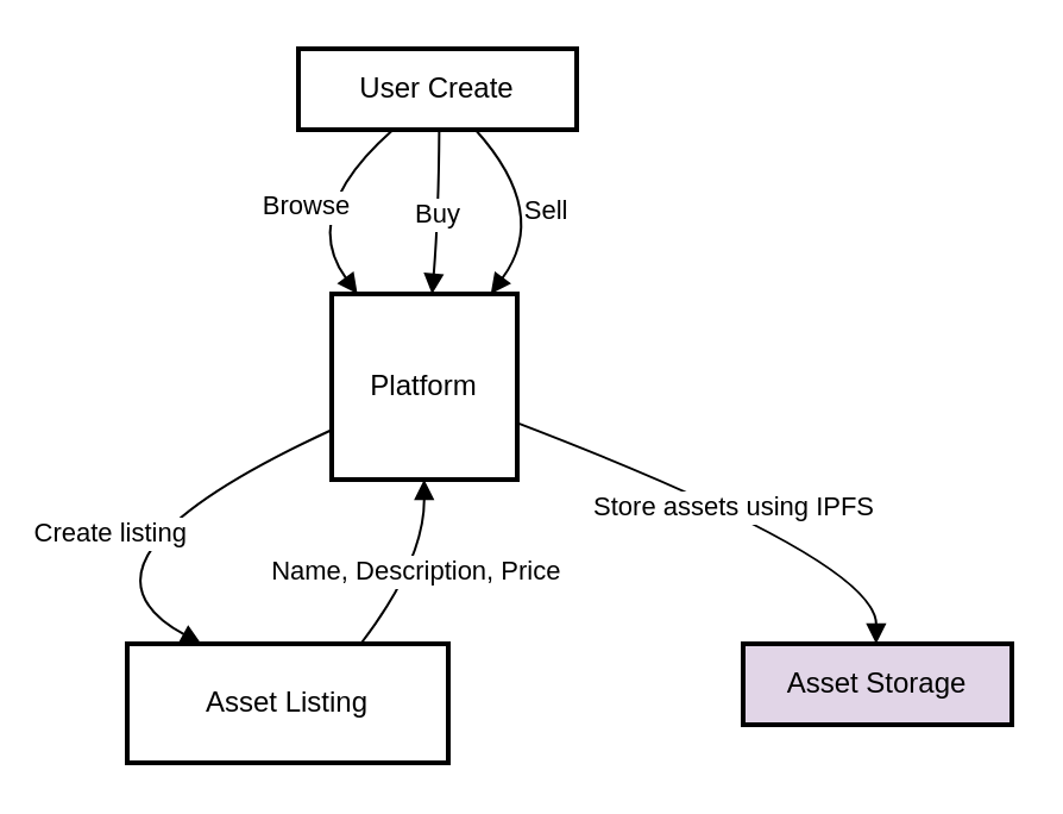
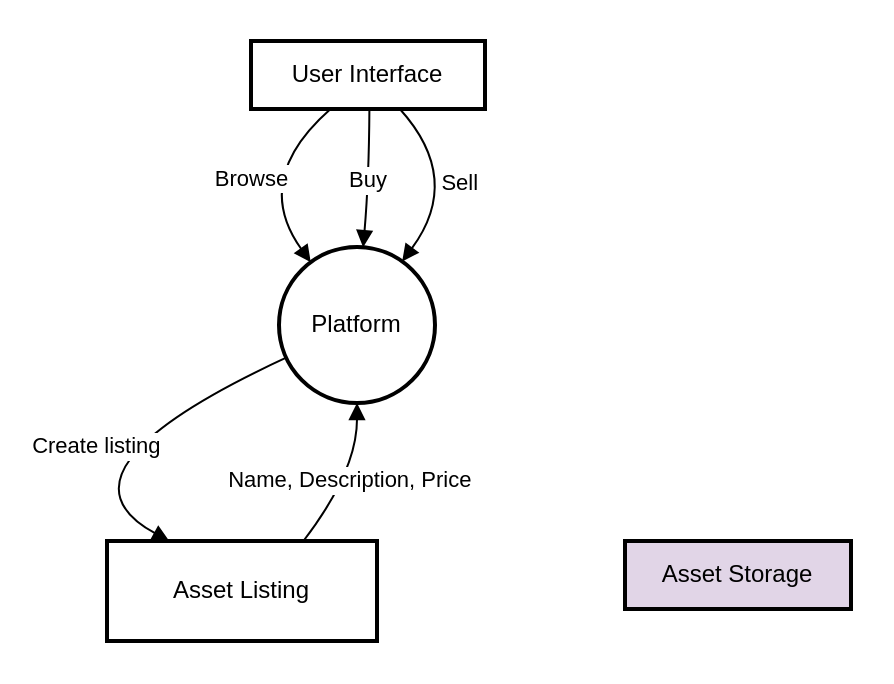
  <mxCell id="0" />
  <mxCell id="1" parent="0" />
- <mxCell id="2" value="User Create" style="whiteSpace=wrap;strokeWidth=2;" vertex="1" parent="1"><mxGeometry x="125" width="117" height="34" as="geometry" y="20" /></mxCell>
- <mxCell id="3" value="Platform" style="aspect=fixed;strokeWidth=2;whiteSpace=wrap;rounded=0;" vertex="1" parent="1"><mxGeometry x="139" y="123" width="78" height="78" as="geometry" /></mxCell>
+ <mxCell id="2" value="User Interface" style="whiteSpace=wrap;strokeWidth=2;" vertex="1" parent="1"><mxGeometry x="125" width="117" height="34" as="geometry" y="20" /></mxCell>
+ <mxCell id="3" value="Platform" style="ellipse;aspect=fixed;strokeWidth=2;whiteSpace=wrap;" vertex="1" parent="1"><mxGeometry x="139" y="123" width="78" height="78" as="geometry" /></mxCell>
  <mxCell id="4" value="Asset Listing" style="whiteSpace=wrap;strokeWidth=2;" vertex="1" parent="1"><mxGeometry x="53" y="270" width="135" height="50" as="geometry" /></mxCell>
  <mxCell id="5" value="Asset Storage" style="whiteSpace=wrap;strokeWidth=2;fillColor=#e1d5e7;" vertex="1" parent="1"><mxGeometry x="312" y="270" width="113" height="34" as="geometry" /></mxCell>
  <mxCell id="6" value="Browse" style="curved=1;startArrow=none;endArrow=block;exitX=0.339;exitY=1.003;entryX=0.14;entryY=0.002;" edge="1" parent="1" source="2" target="3"><mxGeometry relative="1" as="geometry"><Array as="points"><mxPoint x="125" y="89" /></Array></mxGeometry></mxCell>
  <mxCell id="7" value="Buy" style="curved=1;startArrow=none;endArrow=block;exitX=0.506;exitY=1.003;entryX=0.541;entryY=0.002;" edge="1" parent="1" source="2" target="3"><mxGeometry relative="1" as="geometry"><Array as="points"><mxPoint x="184" y="89" /></Array></mxGeometry></mxCell>
  <mxCell id="8" value="Sell" style="curved=1;startArrow=none;endArrow=block;exitX=0.637;exitY=1.003;entryX=0.856;entryY=0.002;" edge="1" parent="1" source="2" target="3"><mxGeometry relative="1" as="geometry"><Array as="points"><mxPoint x="231" y="89" /></Array></mxGeometry></mxCell>
  <mxCell id="9" value="Create listing" style="curved=1;startArrow=none;endArrow=block;exitX=-0.001;exitY=0.733;entryX=0.231;entryY=0.001;" edge="1" parent="1" source="3" target="4"><mxGeometry relative="1" as="geometry"><Array as="points"><mxPoint x="20" y="235" /></Array></mxGeometry></mxCell>
  <mxCell id="10" value="Name, Description, Price" style="curved=1;startArrow=none;endArrow=block;exitX=0.727;exitY=0.001;entryX=0.498;entryY=0.999;" edge="1" parent="1" source="4" target="3"><mxGeometry relative="1" as="geometry"><Array as="points"><mxPoint x="178" y="235" /></Array></mxGeometry></mxCell>
- <mxCell id="11" value="Store assets using IPFS" style="curved=1;startArrow=none;endArrow=block;exitX=0.996;exitY=0.693;entryX=0.495;entryY=0.001;" edge="1" parent="1" source="3" target="5"><mxGeometry relative="1" as="geometry"><Array as="points"><mxPoint x="368" y="235" /></Array></mxGeometry></mxCell>
